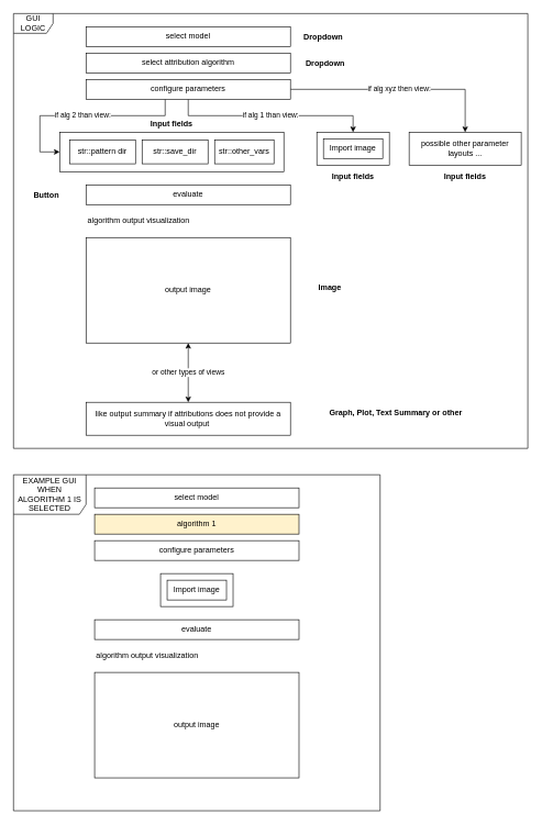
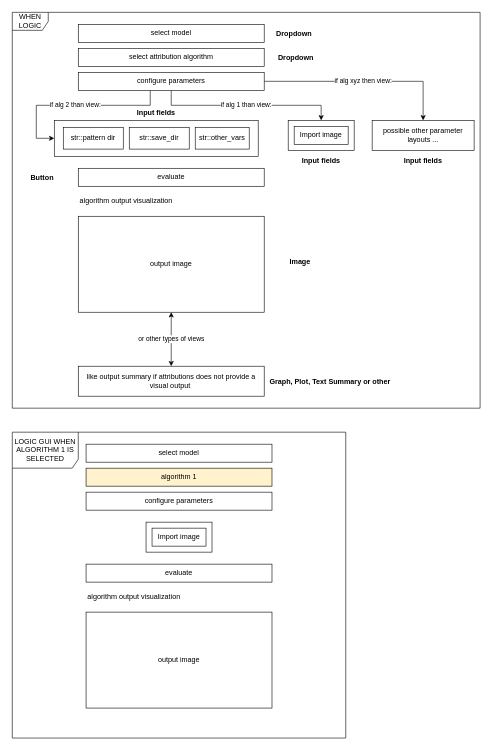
  <mxCell id="0" />
  <mxCell id="1" parent="0" />
- <mxCell id="2" value="EXAMPLE GUI WHEN ALGORITHM 1 IS SELECTED" style="shape=umlFrame;whiteSpace=wrap;html=1;width=110;height=60;" vertex="1" parent="1"><mxGeometry x="20" y="720" width="556" height="510" as="geometry" /></mxCell>
+ <mxCell id="2" value="LOGIC GUI WHEN ALGORITHM 1 IS SELECTED" style="shape=umlFrame;whiteSpace=wrap;html=1;width=110;height=60;" vertex="1" parent="1"><mxGeometry x="20" y="720" width="556" height="510" as="geometry" /></mxCell>
  <mxCell id="3" value="output image" style="rounded=0;whiteSpace=wrap;html=1;" vertex="1" parent="1"><mxGeometry x="130" y="360" width="310" height="160" as="geometry" /></mxCell>
  <mxCell id="4" value="select attribution algorithm" style="rounded=0;whiteSpace=wrap;html=1;" vertex="1" parent="1"><mxGeometry x="130" y="80" width="310" height="30" as="geometry" /></mxCell>
  <mxCell id="5" value="if alg 1 than view:" style="edgeStyle=orthogonalEdgeStyle;rounded=0;orthogonalLoop=1;jettySize=auto;html=1;exitX=0.5;exitY=1;exitDx=0;exitDy=0;entryX=0.5;entryY=0;entryDx=0;entryDy=0;" edge="1" parent="1" source="8" target="13"><mxGeometry relative="1" as="geometry"><mxPoint x="580" y="160" as="targetPoint" /></mxGeometry></mxCell>
  <mxCell id="6" value="if alg 2 than view:" style="edgeStyle=orthogonalEdgeStyle;rounded=0;orthogonalLoop=1;jettySize=auto;html=1;entryX=0;entryY=0.5;entryDx=0;entryDy=0;" edge="1" parent="1" source="8" target="16"><mxGeometry relative="1" as="geometry"><Array as="points"><mxPoint x="250" y="175" /><mxPoint x="60" y="175" /><mxPoint x="60" y="230" /></Array></mxGeometry></mxCell>
  <mxCell id="7" value="if alg xyz then view:" style="edgeStyle=orthogonalEdgeStyle;rounded=0;orthogonalLoop=1;jettySize=auto;html=1;" edge="1" parent="1" source="8" target="20"><mxGeometry relative="1" as="geometry"><mxPoint x="670" y="200" as="targetPoint" /></mxGeometry></mxCell>
  <mxCell id="8" value="configure parameters" style="rounded=0;whiteSpace=wrap;html=1;" vertex="1" parent="1"><mxGeometry x="130" y="120" width="310" height="30" as="geometry" /></mxCell>
  <mxCell id="9" value="select model" style="rounded=0;whiteSpace=wrap;html=1;" vertex="1" parent="1"><mxGeometry x="130" y="40" width="310" height="30" as="geometry" /></mxCell>
  <mxCell id="10" value="evaluate" style="rounded=0;whiteSpace=wrap;html=1;" vertex="1" parent="1"><mxGeometry x="130" y="280" width="310" height="30" as="geometry" /></mxCell>
  <mxCell id="11" value="algorithm output visualization" style="text;html=1;strokeColor=none;fillColor=none;align=center;verticalAlign=middle;whiteSpace=wrap;rounded=0;" vertex="1" parent="1"><mxGeometry x="130" y="320" width="160" height="30" as="geometry" /></mxCell>
  <mxCell id="12" value="" style="group" vertex="1" connectable="0" parent="1"><mxGeometry x="480" y="200" width="110" height="50" as="geometry" /></mxCell>
  <mxCell id="13" value="" style="rounded=0;whiteSpace=wrap;html=1;" vertex="1" parent="12"><mxGeometry width="110" height="50" as="geometry" /></mxCell>
  <mxCell id="14" value="Import image" style="rounded=0;whiteSpace=wrap;html=1;" vertex="1" parent="12"><mxGeometry x="10" y="10" width="90" height="30" as="geometry" /></mxCell>
  <mxCell id="15" value="" style="group" vertex="1" connectable="0" parent="1"><mxGeometry x="90" y="200" width="340" height="60" as="geometry" /></mxCell>
  <mxCell id="16" value="" style="rounded=0;whiteSpace=wrap;html=1;" vertex="1" parent="15"><mxGeometry width="340" height="60" as="geometry" /></mxCell>
  <mxCell id="17" value="str::pattern dir" style="rounded=0;whiteSpace=wrap;html=1;" vertex="1" parent="15"><mxGeometry x="15" y="12" width="100" height="36" as="geometry" /></mxCell>
  <mxCell id="18" value="str::save_dir" style="rounded=0;whiteSpace=wrap;html=1;" vertex="1" parent="15"><mxGeometry x="125" y="12" width="100" height="36" as="geometry" /></mxCell>
  <mxCell id="19" value="str::other_vars" style="rounded=0;whiteSpace=wrap;html=1;" vertex="1" parent="15"><mxGeometry x="235" y="12" width="90" height="36" as="geometry" /></mxCell>
  <mxCell id="20" value="possible other parameter layouts ..." style="rounded=0;whiteSpace=wrap;html=1;" vertex="1" parent="1"><mxGeometry x="620" y="200" width="170" height="50" as="geometry" /></mxCell>
  <mxCell id="21" value="like output summary if attributions does not provide a visual output&amp;nbsp;" style="rounded=0;whiteSpace=wrap;html=1;" vertex="1" parent="1"><mxGeometry x="130" y="610" width="310" height="50" as="geometry" /></mxCell>
  <mxCell id="22" value="or other types of views" style="endArrow=classic;startArrow=classic;html=1;rounded=0;entryX=0.5;entryY=1;entryDx=0;entryDy=0;exitX=0.5;exitY=0;exitDx=0;exitDy=0;" edge="1" parent="1" source="21" target="3"><mxGeometry width="50" height="50" relative="1" as="geometry"><mxPoint x="350" y="560" as="sourcePoint" /><mxPoint x="400" y="510" as="targetPoint" /></mxGeometry></mxCell>
- <mxCell id="23" value="GUI LOGIC" style="shape=umlFrame;whiteSpace=wrap;html=1;" vertex="1" parent="1"><mxGeometry x="20" width="780" height="660" as="geometry" y="20" /></mxCell>
+ <mxCell id="23" value="WHEN LOGIC" style="shape=umlFrame;whiteSpace=wrap;html=1;" vertex="1" parent="1"><mxGeometry x="20" width="780" height="660" as="geometry" y="20" /></mxCell>
  <mxCell id="24" value="output image" style="rounded=0;whiteSpace=wrap;html=1;" vertex="1" parent="1"><mxGeometry x="143" y="1020" width="310" height="160" as="geometry" /></mxCell>
  <mxCell id="25" value="algorithm 1" style="rounded=0;whiteSpace=wrap;html=1;fillColor=#fff2cc;" vertex="1" parent="1"><mxGeometry x="143" y="780" width="310" height="30" as="geometry" /></mxCell>
  <mxCell id="26" value="configure parameters" style="rounded=0;whiteSpace=wrap;html=1;" vertex="1" parent="1"><mxGeometry x="143" y="820" width="310" height="30" as="geometry" /></mxCell>
  <mxCell id="27" value="select model" style="rounded=0;whiteSpace=wrap;html=1;" vertex="1" parent="1"><mxGeometry x="143" y="740" width="310" height="30" as="geometry" /></mxCell>
  <mxCell id="28" value="evaluate" style="rounded=0;whiteSpace=wrap;html=1;" vertex="1" parent="1"><mxGeometry x="143" y="940" width="310" height="30" as="geometry" /></mxCell>
  <mxCell id="29" value="algorithm output visualization" style="text;html=1;strokeColor=none;fillColor=none;align=center;verticalAlign=middle;whiteSpace=wrap;rounded=0;" vertex="1" parent="1"><mxGeometry x="143" y="980" width="160" height="30" as="geometry" /></mxCell>
  <mxCell id="30" value="" style="group" vertex="1" connectable="0" parent="1"><mxGeometry x="243" y="870" width="110" height="50" as="geometry" /></mxCell>
  <mxCell id="31" value="" style="rounded=0;whiteSpace=wrap;html=1;" vertex="1" parent="30"><mxGeometry width="110" height="50" as="geometry" /></mxCell>
  <mxCell id="32" value="Import image" style="rounded=0;whiteSpace=wrap;html=1;" vertex="1" parent="30"><mxGeometry x="10" y="10" width="90" height="30" as="geometry" /></mxCell>
  <mxCell id="33" value="Dropdown" style="text;align=center;fontStyle=1;verticalAlign=middle;spacingLeft=3;spacingRight=3;strokeColor=none;rotatable=0;points=[[0,0.5],[1,0.5]];portConstraint=eastwest;" vertex="1" parent="1"><mxGeometry x="450" y="42" width="80" height="26" as="geometry" /></mxCell>
  <mxCell id="34" value="Dropdown" style="text;align=center;fontStyle=1;verticalAlign=middle;spacingLeft=3;spacingRight=3;strokeColor=none;rotatable=0;points=[[0,0.5],[1,0.5]];portConstraint=eastwest;" vertex="1" parent="1"><mxGeometry x="453" y="82" width="80" height="26" as="geometry" /></mxCell>
  <mxCell id="35" value="Input fields" style="text;align=center;fontStyle=1;verticalAlign=middle;spacingLeft=3;spacingRight=3;strokeColor=none;rotatable=0;points=[[0,0.5],[1,0.5]];portConstraint=eastwest;" vertex="1" parent="1"><mxGeometry x="220" y="174" width="80" height="26" as="geometry" /></mxCell>
  <mxCell id="36" value="Input fields" style="text;align=center;fontStyle=1;verticalAlign=middle;spacingLeft=3;spacingRight=3;strokeColor=none;rotatable=0;points=[[0,0.5],[1,0.5]];portConstraint=eastwest;" vertex="1" parent="1"><mxGeometry x="495" y="254" width="80" height="26" as="geometry" /></mxCell>
  <mxCell id="37" value="Input fields" style="text;align=center;fontStyle=1;verticalAlign=middle;spacingLeft=3;spacingRight=3;strokeColor=none;rotatable=0;points=[[0,0.5],[1,0.5]];portConstraint=eastwest;" vertex="1" parent="1"><mxGeometry x="665" y="254" width="80" height="26" as="geometry" /></mxCell>
  <mxCell id="38" value="Button" style="text;align=center;fontStyle=1;verticalAlign=middle;spacingLeft=3;spacingRight=3;strokeColor=none;rotatable=0;points=[[0,0.5],[1,0.5]];portConstraint=eastwest;" vertex="1" parent="1"><mxGeometry x="30" y="282" width="80" height="26" as="geometry" /></mxCell>
  <mxCell id="39" value="Image" style="text;align=center;fontStyle=1;verticalAlign=middle;spacingLeft=3;spacingRight=3;strokeColor=none;rotatable=0;points=[[0,0.5],[1,0.5]];portConstraint=eastwest;" vertex="1" parent="1"><mxGeometry x="460" y="422" width="80" height="26" as="geometry" /></mxCell>
- <mxCell id="40" value="Graph, Plot, Text Summary or other" style="text;align=center;fontStyle=1;verticalAlign=middle;spacingLeft=3;spacingRight=3;strokeColor=none;rotatable=0;points=[[0,0.5],[1,0.5]];portConstraint=eastwest;" vertex="1" parent="1"><mxGeometry x="560" y="612" width="80" height="26" as="geometry" /></mxCell>
+ <mxCell id="40" value="Graph, Plot, Text Summary or other" style="text;align=center;fontStyle=1;verticalAlign=middle;spacingLeft=3;spacingRight=3;strokeColor=none;rotatable=0;points=[[0,0.5],[1,0.5]];portConstraint=eastwest;" vertex="1" parent="1"><mxGeometry x="510" y="622" width="80" height="26" as="geometry" /></mxCell>
